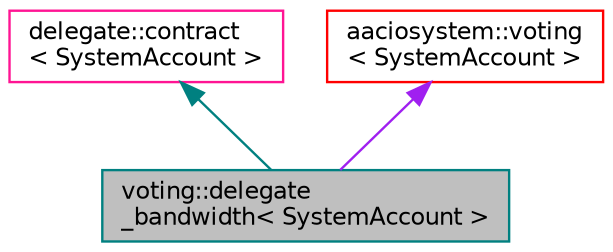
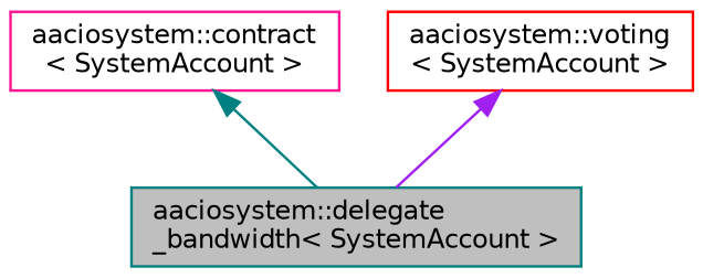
  digraph {
    node [fillcolor=white fontname=Helvetica fontsize=10 shape=record style=filled]
    edge [dir=back fontname=Helvetica fontsize=10 labelfontname=Helvetica labelfontsize=10 style=solid]
-   n1 [color=teal fillcolor=grey75 fontcolor=black height=0.2 label="voting::delegate\l_bandwidth\< SystemAccount \>" width=0.4]
-   n2 [color=deeppink height=0.2 label="delegate::contract\l\< SystemAccount \>" width=0.4]
+   n1 [color=teal fillcolor=grey75 fontcolor=black height=0.2 label="aaciosystem::delegate\l_bandwidth\< SystemAccount \>" width=0.4]
+   n2 [color=deeppink height=0.2 label="aaciosystem::contract\l\< SystemAccount \>" width=0.4]
    n3 [color=red height=0.2 label="aaciosystem::voting\l\< SystemAccount \>" width=0.4]
    n2 -> n1 [color=teal]
    n3 -> n1 [color=purple]
  }
